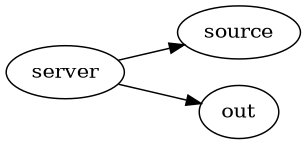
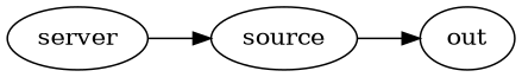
  digraph {
    rankdir=LR
    n1 [label=source]
    n2 [label=server]
    n3 [label=out]
    n2 -> n1
-   n2 -> n3
+   n1 -> n3
  }
